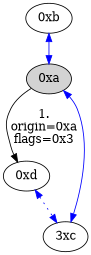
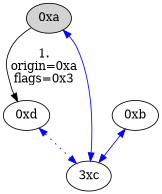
  digraph {
    edge [color=blue dir=both]
    n1 [label="0xa" style=filled]
    "0xd"
    "0xb"
    n4 [label="3xc"]
    n1 -> "0xd" [label="1.\norigin=0xa\nflags=0x3" color="" dir=""]
    "0xd" -> n4 [style=dotted]
-   "0xb" -> n1
+   "0xb" -> n4
    n4 -> n1
  }
